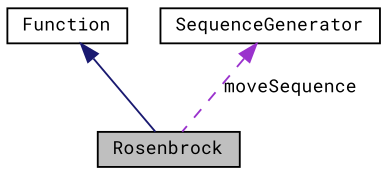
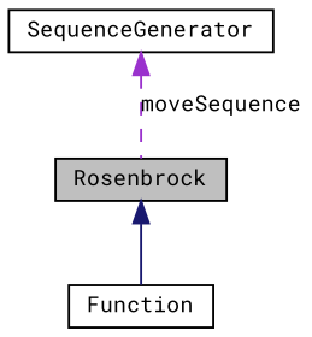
  digraph {
    fontname="Roboto Mono"
    node [color=black fontname="Roboto Mono" fontsize=10 shape=record]
    edge [dir=back fontname="Roboto Mono" fontsize=10 labelfontname=FreeSans labelfontsize=10]
    n1 [fillcolor=grey75 fontcolor=black height=0.2 label=Rosenbrock style=filled width=0.4]
    n2 [height=0.2 label=Function width=0.4]
    n3 [height=0.2 label=SequenceGenerator width=0.4]
-   n2 -> n1 [color=midnightblue style=solid]
+   n1 -> n2 [color=midnightblue style=solid]
    n3 -> n1 [color=darkorchid3 label=moveSequence style=dashed]
  }
